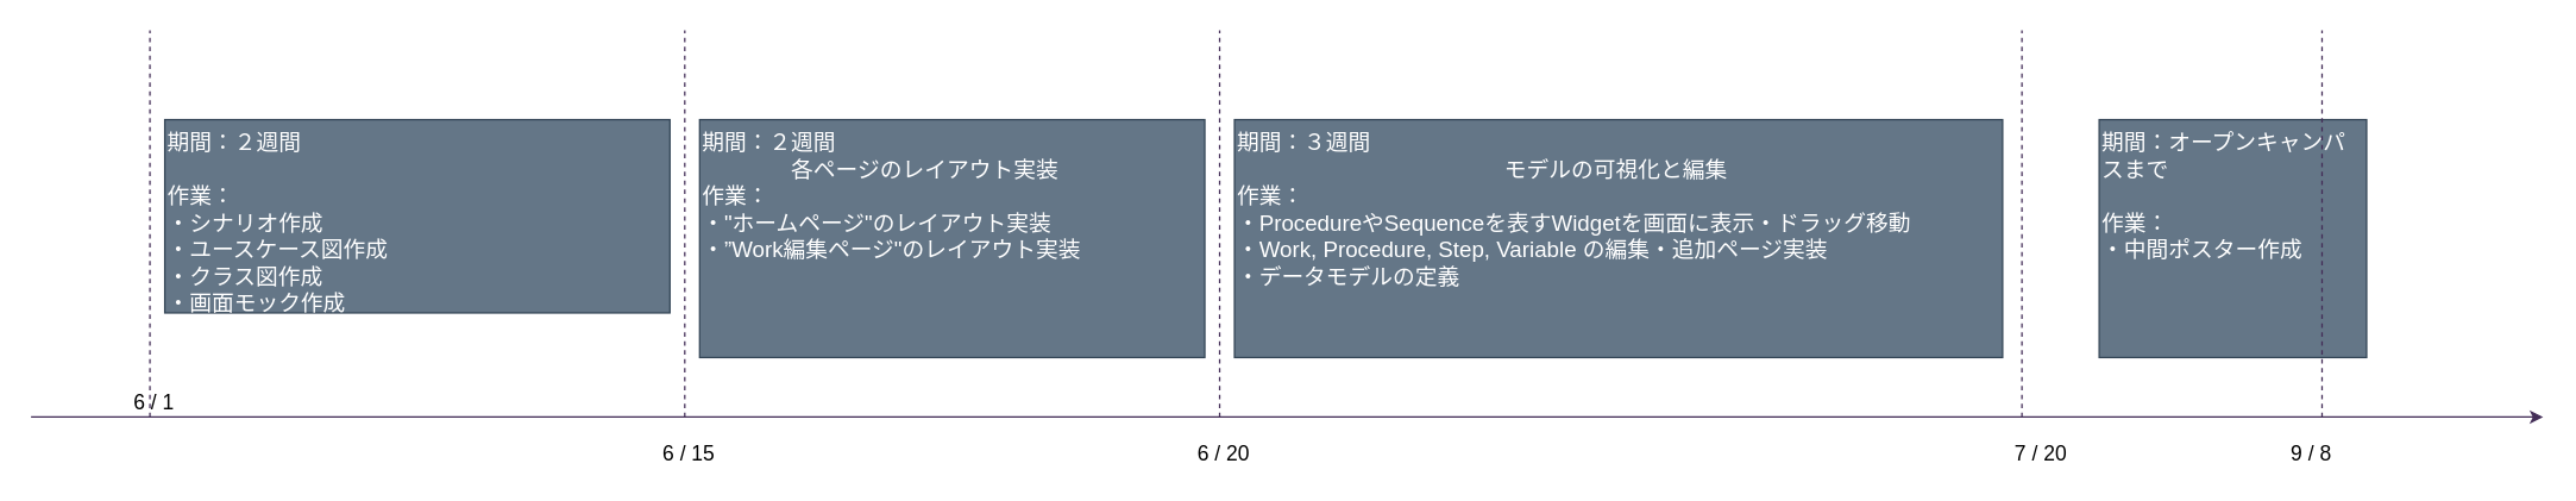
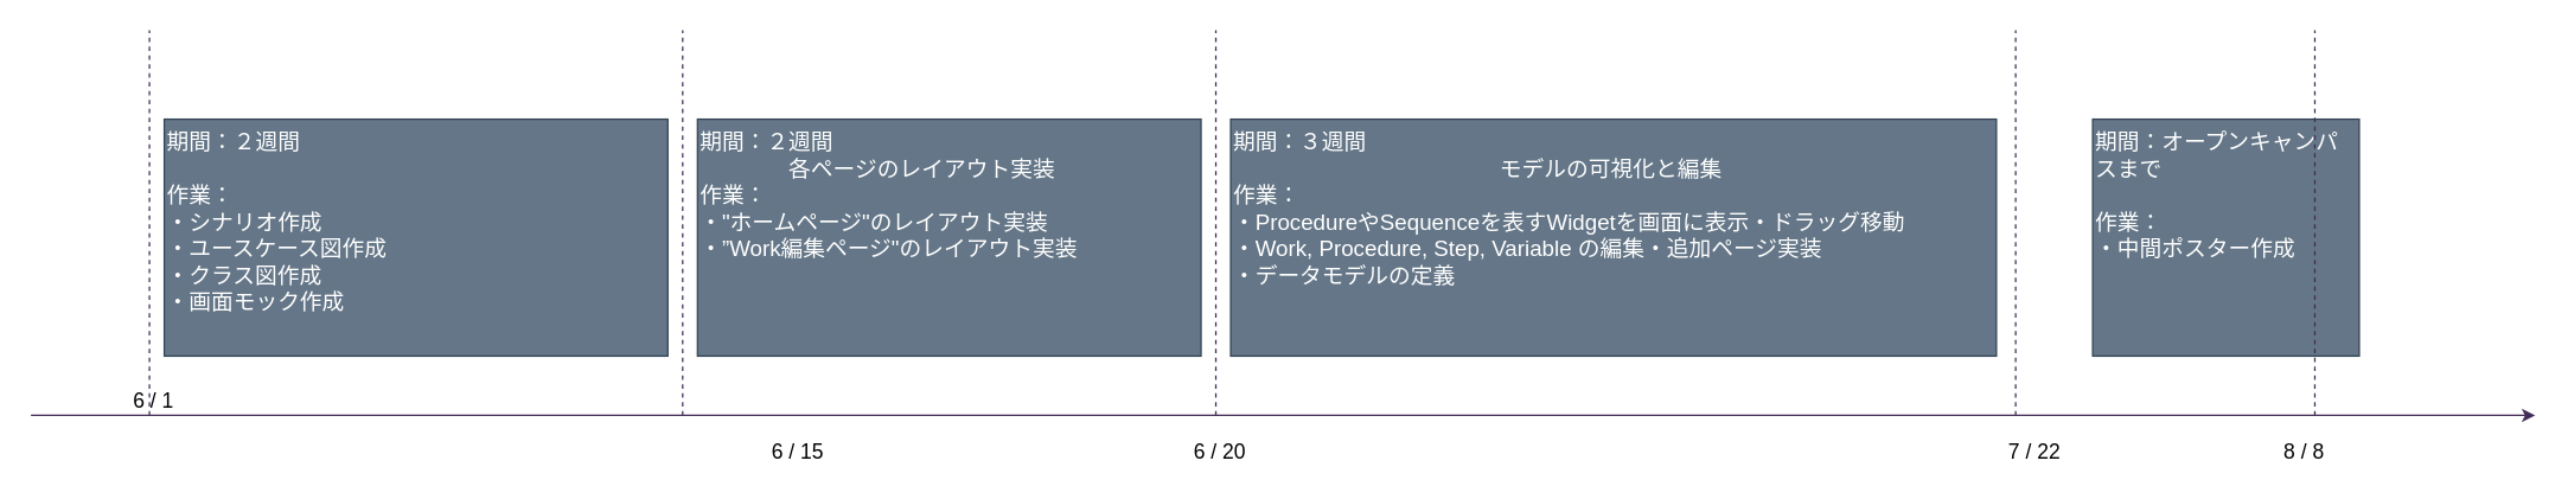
  <mxCell id="0" />
  <mxCell id="1" parent="0" />
- <mxCell id="2" value="&lt;font style=&quot;font-size: 15px&quot;&gt;期間：２週間&lt;br&gt;&lt;br&gt;作業：&lt;br&gt;・シナリオ作成&lt;br&gt;・ユースケース図作成&lt;br&gt;・クラス図作成&lt;br&gt;&lt;/font&gt;&lt;div style=&quot;font-size: 15px&quot;&gt;&lt;font style=&quot;font-size: 15px&quot;&gt;・画面モック作成&lt;/font&gt;&lt;/div&gt;" style="rounded=0;whiteSpace=wrap;html=1;align=left;verticalAlign=top;strokeColor=#314354;fillColor=#647687;fontColor=#ffffff;" parent="1" vertex="1"><mxGeometry x="110" y="80" width="340" height="130" as="geometry" /></mxCell>
+ <mxCell id="2" value="&lt;font style=&quot;font-size: 15px&quot;&gt;期間：２週間&lt;br&gt;&lt;br&gt;作業：&lt;br&gt;・シナリオ作成&lt;br&gt;・ユースケース図作成&lt;br&gt;・クラス図作成&lt;br&gt;&lt;/font&gt;&lt;div style=&quot;font-size: 15px&quot;&gt;&lt;font style=&quot;font-size: 15px&quot;&gt;・画面モック作成&lt;/font&gt;&lt;/div&gt;" style="rounded=0;whiteSpace=wrap;html=1;align=left;verticalAlign=top;strokeColor=#314354;fillColor=#647687;fontColor=#ffffff;" parent="1" vertex="1"><mxGeometry x="110" y="80" width="340" height="160" as="geometry" /></mxCell>
  <mxCell id="3" value="" style="endArrow=classic;html=1;fillColor=#76608a;strokeColor=#432D57;" parent="1" edge="1"><mxGeometry width="50" height="50" relative="1" as="geometry"><mxPoint x="20" y="280" as="sourcePoint" /><mxPoint x="1710.816" y="280" as="targetPoint" /></mxGeometry></mxCell>
  <mxCell id="4" value="6 / 1" style="text;html=1;strokeColor=none;fillColor=none;align=center;verticalAlign=middle;whiteSpace=wrap;rounded=0;fontColor=#000000;fontSize=14;" parent="1" vertex="1"><mxGeometry x="60" y="260" width="86" height="20" as="geometry" /></mxCell>
  <mxCell id="5" value="" style="endArrow=none;dashed=1;html=1;fontColor=#000000;fillColor=#76608a;strokeColor=#432D57;" parent="1" edge="1"><mxGeometry width="50" height="50" relative="1" as="geometry"><mxPoint x="100" y="280" as="sourcePoint" /><mxPoint x="100" y="20" as="targetPoint" /></mxGeometry></mxCell>
- <mxCell id="6" value="6 / 15" style="text;html=1;strokeColor=none;fillColor=none;align=center;verticalAlign=middle;whiteSpace=wrap;rounded=0;fontColor=#000000;fontSize=14;" parent="1" vertex="1"><mxGeometry x="420" y="295" width="86" height="20" as="geometry" /></mxCell>
+ <mxCell id="6" value="6 / 15" style="text;html=1;strokeColor=none;fillColor=none;align=center;verticalAlign=middle;whiteSpace=wrap;rounded=0;fontColor=#000000;fontSize=14;" parent="1" vertex="1"><mxGeometry x="495" y="295" width="86" height="20" as="geometry" /></mxCell>
  <mxCell id="7" value="" style="endArrow=none;dashed=1;html=1;fontColor=#000000;fillColor=#76608a;strokeColor=#432D57;" parent="1" edge="1"><mxGeometry width="50" height="50" relative="1" as="geometry"><mxPoint x="460" y="280" as="sourcePoint" /><mxPoint x="460" y="20" as="targetPoint" /></mxGeometry></mxCell>
  <mxCell id="8" value="6 / 20" style="text;html=1;strokeColor=none;fillColor=none;align=center;verticalAlign=middle;whiteSpace=wrap;rounded=0;fontColor=#000000;fontSize=14;" parent="1" vertex="1"><mxGeometry x="780" y="295" width="86" height="20" as="geometry" /></mxCell>
- <mxCell id="9" value="9 / 8" style="text;html=1;strokeColor=none;fillColor=none;align=center;verticalAlign=middle;whiteSpace=wrap;rounded=0;fontColor=#000000;fontSize=14;" parent="1" vertex="1"><mxGeometry x="1512" y="295" width="86" height="20" as="geometry" /></mxCell>
+ <mxCell id="9" value="8 / 8" style="text;html=1;strokeColor=none;fillColor=none;align=center;verticalAlign=middle;whiteSpace=wrap;rounded=0;fontColor=#000000;fontSize=14;" parent="1" vertex="1"><mxGeometry x="1512" y="295" width="86" height="20" as="geometry" /></mxCell>
  <mxCell id="10" value="" style="endArrow=none;dashed=1;html=1;fontColor=#000000;fillColor=#76608a;strokeColor=#432D57;" parent="1" edge="1"><mxGeometry width="50" height="50" relative="1" as="geometry"><mxPoint x="1360" y="280" as="sourcePoint" /><mxPoint x="1360" y="20" as="targetPoint" /></mxGeometry></mxCell>
  <mxCell id="11" value="&lt;font style=&quot;font-size: 15px&quot;&gt;期間：オープンキャンパスまで&lt;br&gt;&lt;br&gt;作業：&lt;br&gt;・中間ポスター作成&lt;br&gt;&lt;/font&gt;" style="rounded=0;whiteSpace=wrap;html=1;align=left;verticalAlign=top;fillColor=#647687;strokeColor=#314354;fontColor=#ffffff;" parent="1" vertex="1"><mxGeometry x="1412" y="80" width="180" height="160" as="geometry" /></mxCell>
- <mxCell id="12" value="7 / 20" style="text;html=1;strokeColor=none;fillColor=none;align=center;verticalAlign=middle;whiteSpace=wrap;rounded=0;fontColor=#000000;fontSize=14;" parent="1" vertex="1"><mxGeometry x="1330" y="295" width="86" height="20" as="geometry" /></mxCell>
+ <mxCell id="12" value="7 / 22" style="text;html=1;strokeColor=none;fillColor=none;align=center;verticalAlign=middle;whiteSpace=wrap;rounded=0;fontColor=#000000;fontSize=14;" parent="1" vertex="1"><mxGeometry x="1330" y="295" width="86" height="20" as="geometry" /></mxCell>
  <mxCell id="13" value="" style="endArrow=none;dashed=1;html=1;fontColor=#000000;fillColor=#76608a;strokeColor=#432D57;" parent="1" edge="1"><mxGeometry width="50" height="50" relative="1" as="geometry"><mxPoint x="1562" y="280" as="sourcePoint" /><mxPoint x="1562" y="20" as="targetPoint" /></mxGeometry></mxCell>
  <mxCell id="14" value="&lt;font style=&quot;font-size: 15px&quot;&gt;&lt;span&gt;期間：２週間&lt;br&gt;　　　　各ページのレイアウト実装&lt;br&gt;作業：&lt;br&gt;&lt;/span&gt;・&quot;ホームページ&quot;のレイアウト実装&lt;br&gt;・”Work編集ページ&quot;のレイアウト実装&lt;br&gt;&lt;/font&gt;" style="rounded=0;whiteSpace=wrap;html=1;align=left;horizontal=1;verticalAlign=top;fillColor=#647687;strokeColor=#314354;fontColor=#ffffff;" parent="1" vertex="1"><mxGeometry x="470" y="80" width="340" height="160" as="geometry" /></mxCell>
  <mxCell id="15" value="&lt;font style=&quot;font-size: 15px&quot;&gt;&lt;span&gt;期間：３週間&lt;br&gt;　　　　　　　　　　　　モデルの可視化と編集&lt;br&gt;作業：&lt;/span&gt;&lt;span style=&quot;color: rgb(0 , 0 , 0) ; font-size: 12px ; text-align: center&quot;&gt;&lt;br&gt;&lt;/span&gt;・ProcedureやSequenceを表すWidgetを画面に表示・ドラッグ移動&lt;br&gt;・Work, Procedure, Step, Variable の編集・追加ページ実装&lt;br&gt;・データモデルの定義&lt;br&gt;&lt;/font&gt;" style="rounded=0;whiteSpace=wrap;html=1;align=left;horizontal=1;verticalAlign=top;fillColor=#647687;strokeColor=#314354;fontColor=#ffffff;" parent="1" vertex="1"><mxGeometry x="830" y="80" width="517" height="160" as="geometry" /></mxCell>
  <mxCell id="16" value="" style="endArrow=none;dashed=1;html=1;fontColor=#000000;fillColor=#76608a;strokeColor=#432D57;" parent="1" edge="1"><mxGeometry width="50" height="50" relative="1" as="geometry"><mxPoint x="820" y="280" as="sourcePoint" /><mxPoint x="820" y="20" as="targetPoint" /></mxGeometry></mxCell>
